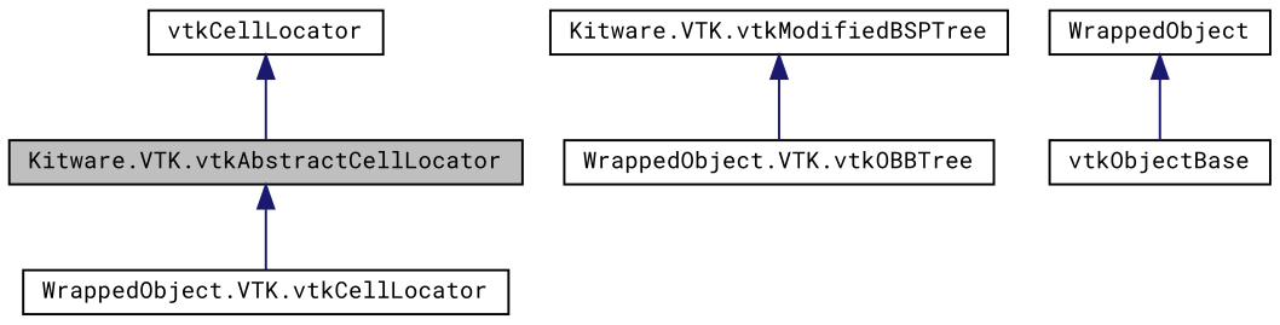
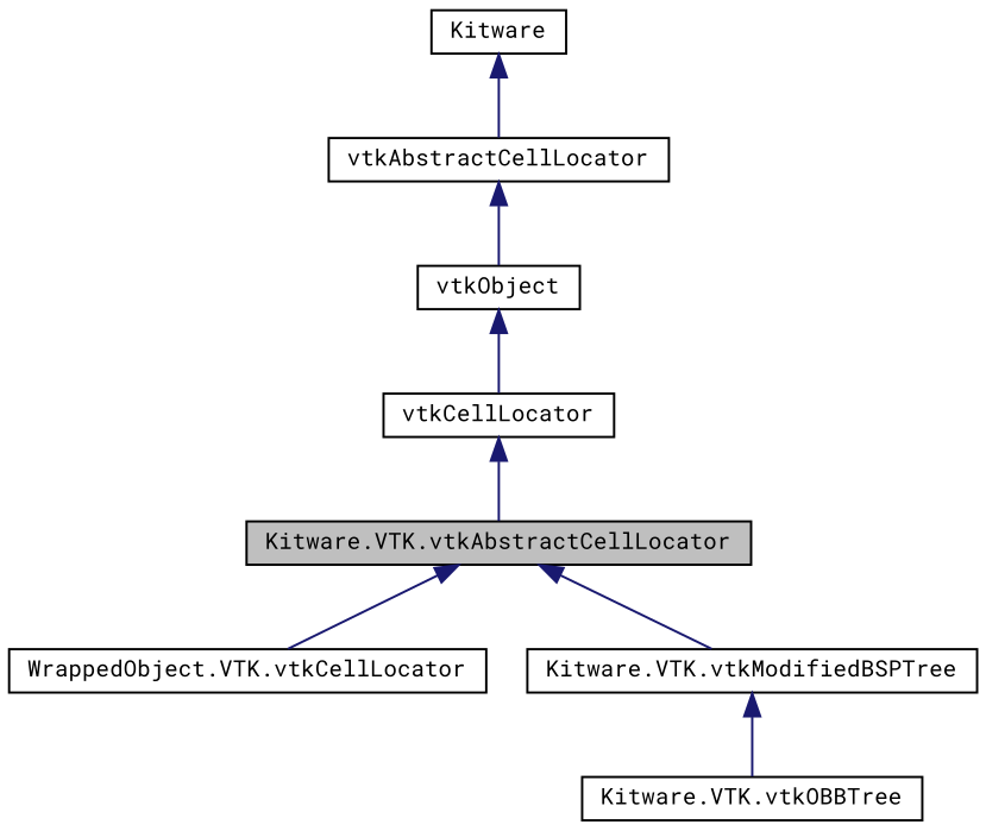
  digraph {
    fontname="Roboto Mono"
    node [color=black fontname="Roboto Mono" fontsize=10 shape=record]
    edge [color=midnightblue dir=back fontname="Roboto Mono" fontsize=10 labelfontname=FreeSans labelfontsize=10 style=solid]
    n1 [fillcolor=grey75 fontcolor=black height=0.2 label="Kitware.VTK.vtkAbstractCellLocator" style=filled width=0.4]
    n2 [height=0.2 label="WrappedObject.VTK.vtkCellLocator" width=0.4]
    n3 [height=0.2 label="Kitware.VTK.vtkModifiedBSPTree" width=0.4]
-   n4 [height=0.2 label="WrappedObject.VTK.vtkOBBTree" width=0.4]
+   n4 [height=0.2 label="Kitware.VTK.vtkOBBTree" width=0.4]
    n5 [height=0.2 label=vtkCellLocator width=0.4]
-   n7 [height=0.2 label=vtkObjectBase width=0.4]
-   n8 [height=0.2 label=WrappedObject width=0.4]
+   n6 [height=0.2 label=vtkObject width=0.4]
+   n7 [height=0.2 label=vtkAbstractCellLocator width=0.4]
+   n8 [height=0.2 label=Kitware width=0.4]
    n1 -> n2
+   n1 -> n3
    n3 -> n4
    n5 -> n1
+   n6 -> n5
+   n7 -> n6
    n8 -> n7
  }
